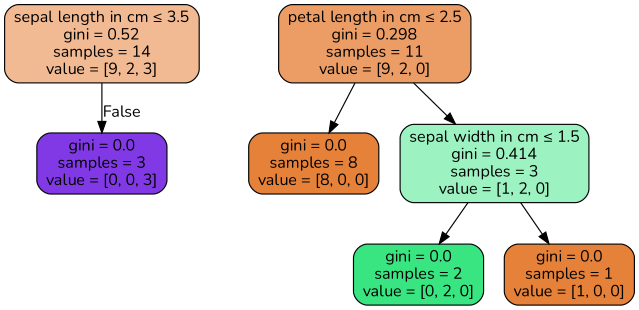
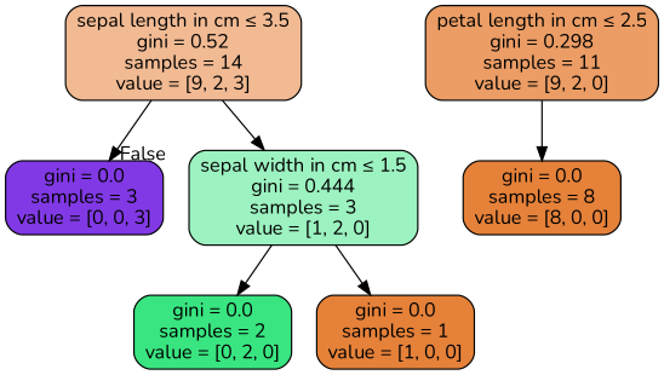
  digraph {
    fontname=Nunito
    node [color=black fillcolor="#e58139" fontname=Nunito shape=box style="filled, rounded"]
    edge [fontname=Nunito]
    n1 [fillcolor="#f1ba93" label=<sepal length in cm &le; 3.5<br/>gini = 0.52<br/>samples = 14<br/>value = [9, 2, 3]>]
    n2 [fillcolor="#8139e5" label=<gini = 0.0<br/>samples = 3<br/>value = [0, 0, 3]>]
    n3 [fillcolor="#eb9d65" label=<petal length in cm &le; 2.5<br/>gini = 0.298<br/>samples = 11<br/>value = [9, 2, 0]>]
    n4 [label=<gini = 0.0<br/>samples = 8<br/>value = [8, 0, 0]>]
-   n5 [fillcolor="#9cf2c0" label=<sepal width in cm &le; 1.5<br/>gini = 0.414<br/>samples = 3<br/>value = [1, 2, 0]>]
+   n5 [fillcolor="#9cf2c0" label=<sepal width in cm &le; 1.5<br/>gini = 0.444<br/>samples = 3<br/>value = [1, 2, 0]>]
    n6 [fillcolor="#39e581" label=<gini = 0.0<br/>samples = 2<br/>value = [0, 2, 0]>]
    n7 [label=<gini = 0.0<br/>samples = 1<br/>value = [1, 0, 0]>]
    n1 -> n2 [headlabel=False labelangle=-45 labeldistance=2.5]
    n3 -> n4
-   n3 -> n5
+   n1 -> n5
    n5 -> n6
    n5 -> n7
  }
